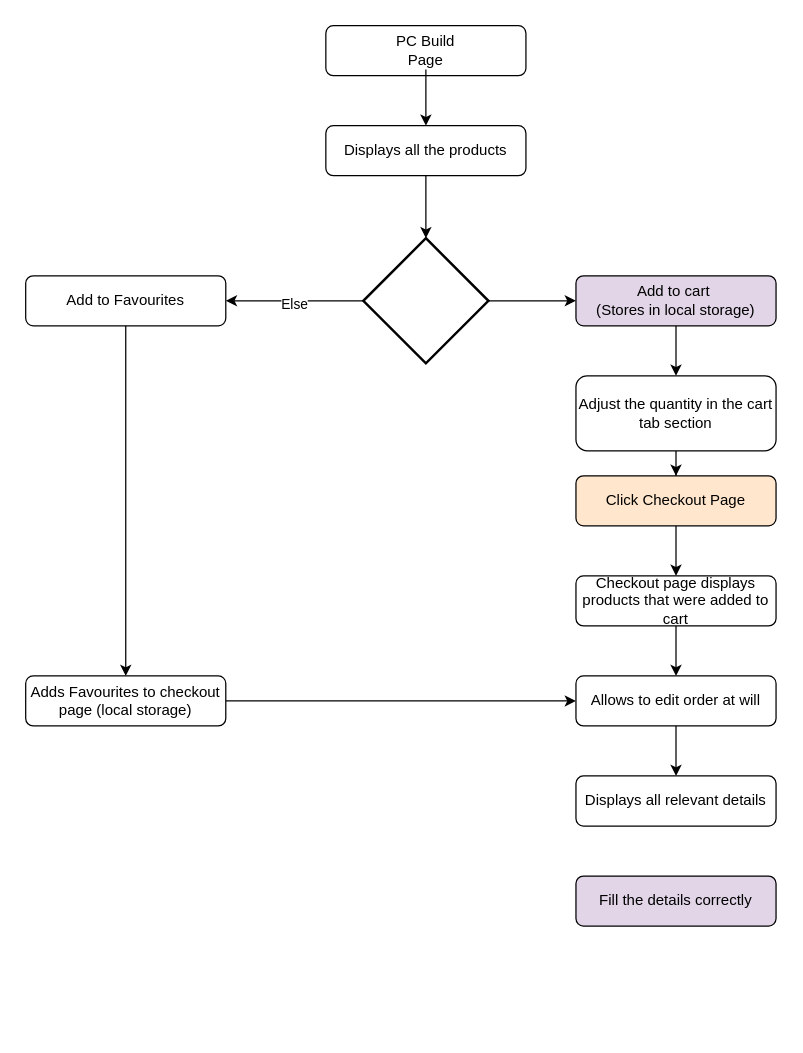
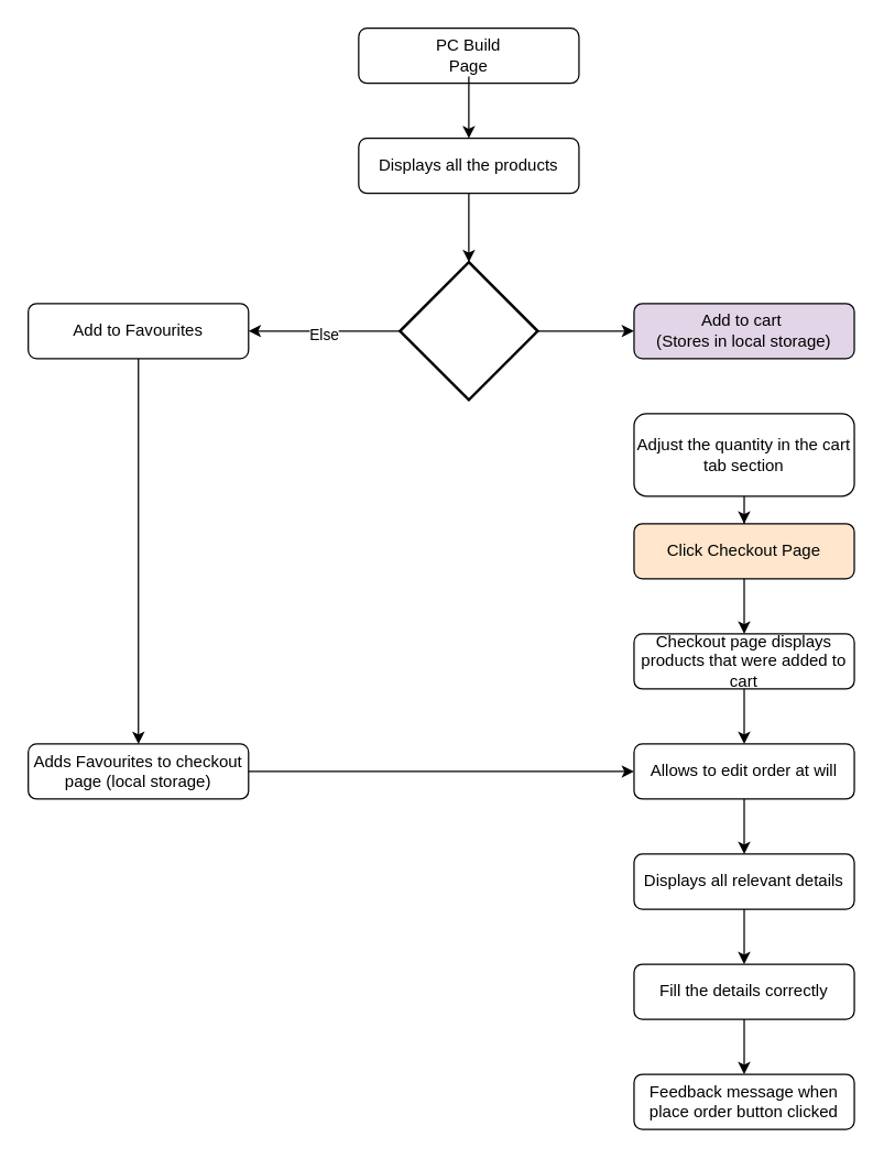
  <mxCell id="0" />
  <mxCell id="1" parent="0" />
  <mxCell id="2" style="edgeStyle=orthogonalEdgeStyle;rounded=0;orthogonalLoop=1;jettySize=auto;html=1;exitX=1;exitY=0.5;exitDx=0;exitDy=0;exitPerimeter=0;entryX=0;entryY=0.5;entryDx=0;entryDy=0;" edge="1" parent="1" source="5" target="18"><mxGeometry relative="1" as="geometry" /></mxCell>
  <mxCell id="3" style="edgeStyle=orthogonalEdgeStyle;rounded=0;orthogonalLoop=1;jettySize=auto;html=1;exitX=0;exitY=0.5;exitDx=0;exitDy=0;exitPerimeter=0;entryX=1;entryY=0.5;entryDx=0;entryDy=0;" edge="1" parent="1" source="5" target="20"><mxGeometry relative="1" as="geometry" /></mxCell>
  <mxCell id="4" value="Else" style="edgeLabel;html=1;align=center;verticalAlign=middle;resizable=0;points=[];" vertex="1" connectable="0" parent="3"><mxGeometry x="0.013" y="2" relative="1" as="geometry"><mxPoint as="offset" /></mxGeometry></mxCell>
  <mxCell id="5" value="" style="strokeWidth=2;html=1;shape=mxgraph.flowchart.decision;whiteSpace=wrap;" vertex="1" parent="1"><mxGeometry x="290" y="190" width="100" height="100" as="geometry" /></mxCell>
  <mxCell id="6" value="" style="rounded=1;whiteSpace=wrap;html=1;" vertex="1" parent="1"><mxGeometry x="260" y="20" width="160" height="40" as="geometry" /></mxCell>
  <mxCell id="7" value="Displays all the products" style="rounded=1;whiteSpace=wrap;html=1;" vertex="1" parent="1"><mxGeometry x="260" y="100" width="160" height="40" as="geometry" /></mxCell>
  <mxCell id="8" style="edgeStyle=orthogonalEdgeStyle;rounded=0;orthogonalLoop=1;jettySize=auto;html=1;entryX=0.5;entryY=0;entryDx=0;entryDy=0;" edge="1" parent="1" source="9" target="7"><mxGeometry relative="1" as="geometry" /></mxCell>
  <mxCell id="9" value="PC Build Page" style="text;html=1;align=center;verticalAlign=middle;whiteSpace=wrap;rounded=0;" vertex="1" parent="1"><mxGeometry x="310" y="25" width="60" height="30" as="geometry" /></mxCell>
+ <mxCell id="10" value="Feedback message when place order button clicked" style="rounded=1;whiteSpace=wrap;html=1;" vertex="1" parent="1"><mxGeometry x="460" y="780" width="160" height="40" as="geometry" /></mxCell>
  <mxCell id="11" value="" style="edgeStyle=orthogonalEdgeStyle;rounded=0;orthogonalLoop=1;jettySize=auto;html=1;" edge="1" parent="1" source="12" target="25"><mxGeometry relative="1" as="geometry" /></mxCell>
  <mxCell id="12" value="Allows to edit order at will" style="rounded=1;whiteSpace=wrap;html=1;" vertex="1" parent="1"><mxGeometry x="460" y="540" width="160" height="40" as="geometry" /></mxCell>
  <mxCell id="13" style="edgeStyle=orthogonalEdgeStyle;rounded=0;orthogonalLoop=1;jettySize=auto;html=1;exitX=0.5;exitY=1;exitDx=0;exitDy=0;entryX=0.5;entryY=0;entryDx=0;entryDy=0;" edge="1" parent="1" source="14" target="12"><mxGeometry relative="1" as="geometry" /></mxCell>
  <mxCell id="14" value="Checkout page displays products that were added to cart" style="rounded=1;whiteSpace=wrap;html=1;" vertex="1" parent="1"><mxGeometry x="460" y="460" width="160" height="40" as="geometry" /></mxCell>
  <mxCell id="15" value="" style="edgeStyle=orthogonalEdgeStyle;rounded=0;orthogonalLoop=1;jettySize=auto;html=1;" edge="1" parent="1" source="16" target="14"><mxGeometry relative="1" as="geometry" /></mxCell>
  <mxCell id="16" value="Click Checkout Page" style="rounded=1;whiteSpace=wrap;html=1;fillColor=#ffe6cc;" vertex="1" parent="1"><mxGeometry x="460" y="380" width="160" height="40" as="geometry" /></mxCell>
- <mxCell id="17" value="" style="edgeStyle=orthogonalEdgeStyle;rounded=0;orthogonalLoop=1;jettySize=auto;html=1;" edge="1" parent="1" source="18" target="27"><mxGeometry relative="1" as="geometry" /></mxCell>
  <mxCell id="18" value="Add to cart&amp;nbsp;&lt;div&gt;&lt;span style=&quot;background-color: transparent; color: light-dark(rgb(0, 0, 0), rgb(255, 255, 255));&quot;&gt;(&lt;/span&gt;&lt;span style=&quot;background-color: transparent; color: light-dark(rgb(0, 0, 0), rgb(255, 255, 255));&quot;&gt;Stores in local storage)&lt;/span&gt;&lt;/div&gt;" style="rounded=1;whiteSpace=wrap;html=1;fillColor=#e1d5e7;" vertex="1" parent="1"><mxGeometry x="460" y="220" width="160" height="40" as="geometry" /></mxCell>
  <mxCell id="19" style="edgeStyle=orthogonalEdgeStyle;rounded=0;orthogonalLoop=1;jettySize=auto;html=1;exitX=0.5;exitY=1;exitDx=0;exitDy=0;entryX=0.5;entryY=0;entryDx=0;entryDy=0;" edge="1" parent="1" source="20" target="29"><mxGeometry relative="1" as="geometry" /></mxCell>
  <mxCell id="20" value="Add to Favourites" style="rounded=1;whiteSpace=wrap;html=1;" vertex="1" parent="1"><mxGeometry x="20" y="220" width="160" height="40" as="geometry" /></mxCell>
  <mxCell id="21" style="edgeStyle=orthogonalEdgeStyle;rounded=0;orthogonalLoop=1;jettySize=auto;html=1;exitX=0.5;exitY=1;exitDx=0;exitDy=0;entryX=0.5;entryY=0;entryDx=0;entryDy=0;entryPerimeter=0;" edge="1" parent="1" source="7" target="5"><mxGeometry relative="1" as="geometry" /></mxCell>
- <mxCell id="23" value="Fill the details correctly" style="rounded=1;whiteSpace=wrap;html=1;fillColor=#e1d5e7;" vertex="1" parent="1"><mxGeometry x="460" y="700" width="160" height="40" as="geometry" /></mxCell>
+ <mxCell id="22" value="" style="edgeStyle=orthogonalEdgeStyle;rounded=0;orthogonalLoop=1;jettySize=auto;html=1;" edge="1" parent="1" source="23" target="10"><mxGeometry relative="1" as="geometry" /></mxCell>
+ <mxCell id="23" value="Fill the details correctly" style="rounded=1;whiteSpace=wrap;html=1;" vertex="1" parent="1"><mxGeometry x="460" y="700" width="160" height="40" as="geometry" /></mxCell>
+ <mxCell id="24" value="" style="edgeStyle=orthogonalEdgeStyle;rounded=0;orthogonalLoop=1;jettySize=auto;html=1;" edge="1" parent="1" source="25" target="23"><mxGeometry relative="1" as="geometry" /></mxCell>
  <mxCell id="25" value="Displays all relevant details" style="rounded=1;whiteSpace=wrap;html=1;" vertex="1" parent="1"><mxGeometry x="460" y="620" width="160" height="40" as="geometry" /></mxCell>
  <mxCell id="26" value="" style="edgeStyle=orthogonalEdgeStyle;rounded=0;orthogonalLoop=1;jettySize=auto;html=1;" edge="1" parent="1" source="27" target="16"><mxGeometry relative="1" as="geometry" /></mxCell>
  <mxCell id="27" value="Adjust the quantity in the cart tab section" style="rounded=1;whiteSpace=wrap;html=1;" vertex="1" parent="1"><mxGeometry x="460" y="300" width="160" height="60" as="geometry" /></mxCell>
  <mxCell id="28" style="edgeStyle=orthogonalEdgeStyle;rounded=0;orthogonalLoop=1;jettySize=auto;html=1;entryX=0;entryY=0.5;entryDx=0;entryDy=0;" edge="1" parent="1" source="29" target="12"><mxGeometry relative="1" as="geometry" /></mxCell>
  <mxCell id="29" value="Adds Favourites to checkout page (local storage)" style="rounded=1;whiteSpace=wrap;html=1;" vertex="1" parent="1"><mxGeometry x="20" y="540" width="160" height="40" as="geometry" /></mxCell>
